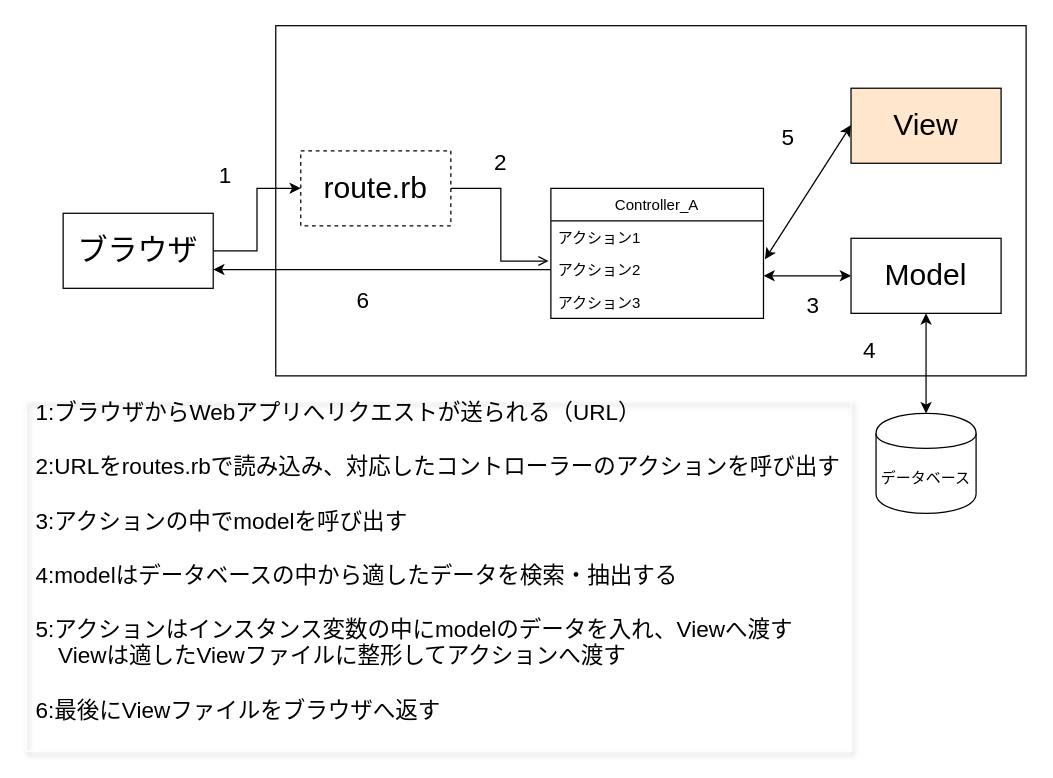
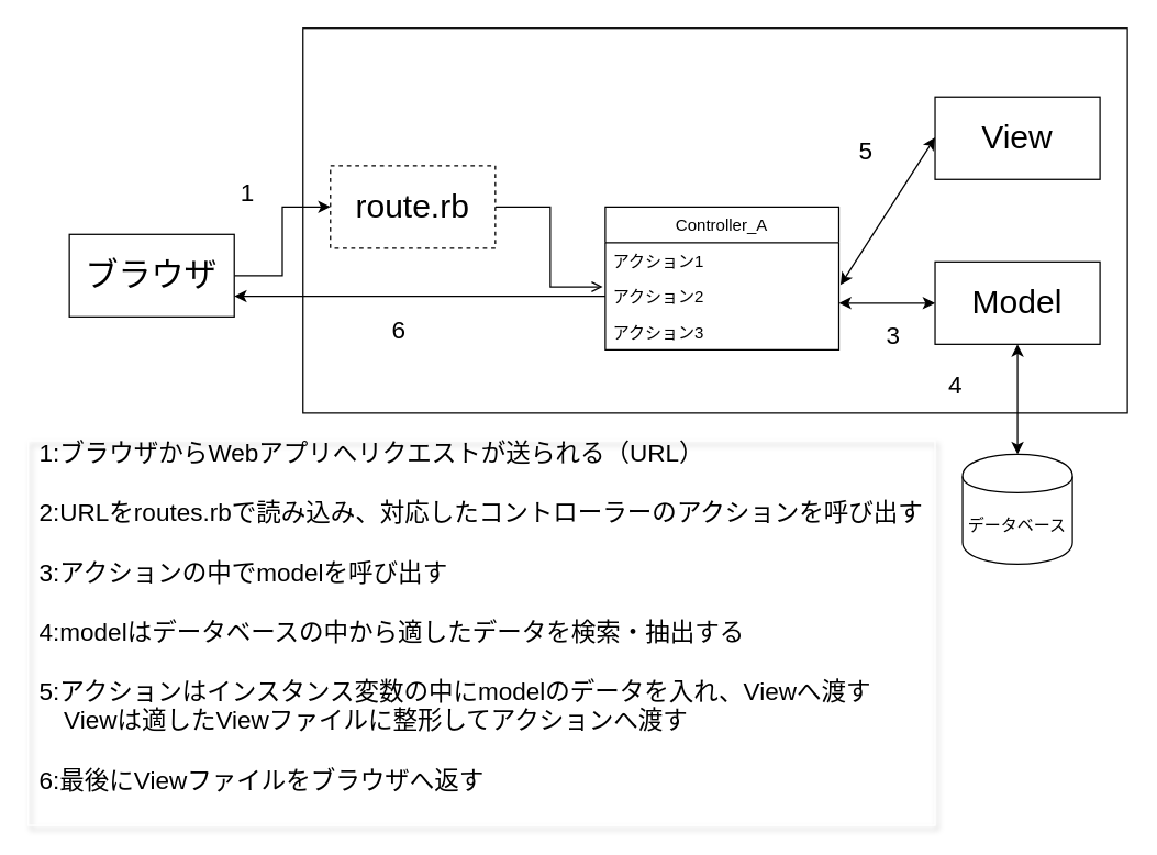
  <mxCell id="0" />
  <mxCell id="1" parent="0" />
  <mxCell id="2" value="" style="rounded=0;whiteSpace=wrap;html=1;" vertex="1" parent="1"><mxGeometry x="220" y="20" width="600" height="280" as="geometry" /></mxCell>
  <mxCell id="3" style="edgeStyle=orthogonalEdgeStyle;rounded=0;orthogonalLoop=1;jettySize=auto;html=1;exitX=1;exitY=0.5;exitDx=0;exitDy=0;entryX=-0.011;entryY=0.238;entryDx=0;entryDy=0;entryPerimeter=0;endArrow=open;" edge="1" parent="1" source="4" target="12"><mxGeometry relative="1" as="geometry" /></mxCell>
  <mxCell id="4" value="&lt;font style=&quot;font-size: 24px&quot;&gt;route.rb&lt;/font&gt;" style="rounded=0;whiteSpace=wrap;html=1;dashed=1;" vertex="1" parent="1"><mxGeometry x="240" y="120" width="120" height="60" as="geometry" /></mxCell>
  <mxCell id="5" style="edgeStyle=orthogonalEdgeStyle;rounded=0;orthogonalLoop=1;jettySize=auto;html=1;exitX=1;exitY=0.5;exitDx=0;exitDy=0;entryX=0;entryY=0.5;entryDx=0;entryDy=0;" edge="1" parent="1" source="6" target="4"><mxGeometry relative="1" as="geometry" /></mxCell>
  <mxCell id="6" value="&lt;span style=&quot;font-size: 24px&quot;&gt;ブラウザ&lt;/span&gt;" style="rounded=0;whiteSpace=wrap;html=1;" vertex="1" parent="1"><mxGeometry x="50" y="170" width="120" height="60" as="geometry" /></mxCell>
  <mxCell id="7" value="&lt;span style=&quot;font-size: 24px&quot;&gt;Model&lt;/span&gt;" style="rounded=0;whiteSpace=wrap;html=1;" vertex="1" parent="1"><mxGeometry x="680" y="190" width="120" height="60" as="geometry" /></mxCell>
  <mxCell id="8" value="データベース" style="shape=cylinder;whiteSpace=wrap;html=1;boundedLbl=1;backgroundOutline=1;" vertex="1" parent="1"><mxGeometry x="700" y="330" width="80" height="80" as="geometry" /></mxCell>
- <mxCell id="9" value="&lt;span style=&quot;font-size: 24px&quot;&gt;View&lt;/span&gt;" style="rounded=0;whiteSpace=wrap;html=1;fillColor=#ffe6cc;" vertex="1" parent="1"><mxGeometry x="680" y="70" width="120" height="60" as="geometry" /></mxCell>
+ <mxCell id="9" value="&lt;span style=&quot;font-size: 24px&quot;&gt;View&lt;/span&gt;" style="rounded=0;whiteSpace=wrap;html=1;" vertex="1" parent="1"><mxGeometry x="680" y="70" width="120" height="60" as="geometry" /></mxCell>
  <mxCell id="10" value="Controller_A" style="swimlane;fontStyle=0;childLayout=stackLayout;horizontal=1;startSize=26;fillColor=none;horizontalStack=0;resizeParent=1;resizeParentMax=0;resizeLast=0;collapsible=1;marginBottom=0;" vertex="1" parent="1"><mxGeometry x="440" y="150" width="170" height="104" as="geometry" /></mxCell>
  <mxCell id="11" value="アクション1" style="text;strokeColor=none;fillColor=none;align=left;verticalAlign=top;spacingLeft=4;spacingRight=4;overflow=hidden;rotatable=0;points=[[0,0.5],[1,0.5]];portConstraint=eastwest;" vertex="1" parent="10"><mxGeometry y="26" width="170" height="26" as="geometry" /></mxCell>
  <mxCell id="12" value="アクション2" style="text;strokeColor=none;fillColor=none;align=left;verticalAlign=top;spacingLeft=4;spacingRight=4;overflow=hidden;rotatable=0;points=[[0,0.5],[1,0.5]];portConstraint=eastwest;" vertex="1" parent="10"><mxGeometry y="52" width="170" height="26" as="geometry" /></mxCell>
  <mxCell id="13" value="アクション3" style="text;strokeColor=none;fillColor=none;align=left;verticalAlign=top;spacingLeft=4;spacingRight=4;overflow=hidden;rotatable=0;points=[[0,0.5],[1,0.5]];portConstraint=eastwest;" vertex="1" parent="10"><mxGeometry y="78" width="170" height="26" as="geometry" /></mxCell>
  <mxCell id="14" value="" style="endArrow=classic;startArrow=classic;html=1;exitX=0;exitY=0.5;exitDx=0;exitDy=0;" edge="1" parent="1" source="7"><mxGeometry width="50" height="50" relative="1" as="geometry"><mxPoint x="560" y="270" as="sourcePoint" /><mxPoint x="610" y="220" as="targetPoint" /></mxGeometry></mxCell>
  <mxCell id="15" value="" style="endArrow=classic;startArrow=classic;html=1;exitX=0.5;exitY=0;exitDx=0;exitDy=0;" edge="1" parent="1" source="8"><mxGeometry width="50" height="50" relative="1" as="geometry"><mxPoint x="690" y="300" as="sourcePoint" /><mxPoint x="740" y="250" as="targetPoint" /></mxGeometry></mxCell>
  <mxCell id="16" value="" style="endArrow=classic;startArrow=classic;html=1;exitX=0;exitY=0.5;exitDx=0;exitDy=0;entryX=1.007;entryY=0.185;entryDx=0;entryDy=0;entryPerimeter=0;" edge="1" parent="1" target="12"><mxGeometry width="50" height="50" relative="1" as="geometry"><mxPoint x="680" y="99.5" as="sourcePoint" /><mxPoint x="610" y="99.5" as="targetPoint" /></mxGeometry></mxCell>
  <mxCell id="17" style="edgeStyle=orthogonalEdgeStyle;rounded=0;orthogonalLoop=1;jettySize=auto;html=1;exitX=0;exitY=0.5;exitDx=0;exitDy=0;entryX=1;entryY=0.75;entryDx=0;entryDy=0;" edge="1" parent="1" source="12" target="6"><mxGeometry relative="1" as="geometry" /></mxCell>
  <mxCell id="18" value="&lt;font style=&quot;font-size: 18px&quot;&gt;1&lt;/font&gt;" style="text;html=1;strokeColor=none;fillColor=none;align=center;verticalAlign=middle;whiteSpace=wrap;rounded=0;" vertex="1" parent="1"><mxGeometry x="160" y="130" width="40" height="20" as="geometry" /></mxCell>
- <mxCell id="19" value="&lt;font style=&quot;font-size: 18px&quot;&gt;2&lt;/font&gt;" style="text;html=1;strokeColor=none;fillColor=none;align=center;verticalAlign=middle;whiteSpace=wrap;rounded=0;" vertex="1" parent="1"><mxGeometry x="380" y="120" width="40" height="20" as="geometry" /></mxCell>
  <mxCell id="20" value="&lt;font style=&quot;font-size: 18px&quot;&gt;3&lt;/font&gt;" style="text;html=1;strokeColor=none;fillColor=none;align=center;verticalAlign=middle;whiteSpace=wrap;rounded=0;" vertex="1" parent="1"><mxGeometry x="630" y="234" width="40" height="20" as="geometry" /></mxCell>
  <mxCell id="21" value="&lt;font style=&quot;font-size: 18px&quot;&gt;4&lt;/font&gt;" style="text;html=1;strokeColor=none;fillColor=none;align=center;verticalAlign=middle;whiteSpace=wrap;rounded=0;" vertex="1" parent="1"><mxGeometry x="675" y="270" width="40" height="20" as="geometry" /></mxCell>
  <mxCell id="22" value="&lt;font style=&quot;font-size: 18px&quot;&gt;5&lt;/font&gt;" style="text;html=1;strokeColor=none;fillColor=none;align=center;verticalAlign=middle;whiteSpace=wrap;rounded=0;" vertex="1" parent="1"><mxGeometry x="610" y="100" width="40" height="20" as="geometry" /></mxCell>
  <mxCell id="23" value="&lt;font style=&quot;font-size: 18px&quot;&gt;6&lt;/font&gt;" style="text;html=1;strokeColor=none;fillColor=none;align=center;verticalAlign=middle;whiteSpace=wrap;rounded=0;" vertex="1" parent="1"><mxGeometry x="270" y="230" width="40" height="20" as="geometry" /></mxCell>
  <mxCell id="24" value="&lt;div style=&quot;text-align: left&quot;&gt;&lt;font style=&quot;font-size: 18px&quot;&gt;1:ブラウザからWebアプリへリクエストが送られる（URL）&lt;/font&gt;&lt;/div&gt;&lt;div style=&quot;text-align: left&quot;&gt;&lt;font style=&quot;font-size: 18px&quot;&gt;&lt;br&gt;&lt;/font&gt;&lt;/div&gt;&lt;div style=&quot;text-align: left&quot;&gt;&lt;span style=&quot;font-size: 18px&quot;&gt;2:URLをroutes.rbで読み込み、対応したコントローラーのアクションを呼び出す&lt;/span&gt;&lt;/div&gt;&lt;div style=&quot;text-align: left&quot;&gt;&lt;span style=&quot;font-size: 18px&quot;&gt;&lt;br&gt;&lt;/span&gt;&lt;/div&gt;&lt;div style=&quot;text-align: left&quot;&gt;&lt;span style=&quot;font-size: 18px&quot;&gt;3:アクションの中でmodelを呼び出す&lt;/span&gt;&lt;/div&gt;&lt;div style=&quot;text-align: left&quot;&gt;&lt;span style=&quot;font-size: 18px&quot;&gt;&lt;br&gt;&lt;/span&gt;&lt;/div&gt;&lt;div style=&quot;text-align: left&quot;&gt;&lt;span style=&quot;font-size: 18px&quot;&gt;4:modelはデータベースの中から適したデータを検索・抽出する&lt;/span&gt;&lt;/div&gt;&lt;div style=&quot;text-align: left&quot;&gt;&lt;span style=&quot;font-size: 18px&quot;&gt;&lt;br&gt;&lt;/span&gt;&lt;/div&gt;&lt;div style=&quot;text-align: left&quot;&gt;&lt;span style=&quot;font-size: 18px&quot;&gt;5:アクションはインスタンス変数の中にmodelのデータを入れ、Viewへ渡す&lt;/span&gt;&lt;/div&gt;&lt;div style=&quot;text-align: left&quot;&gt;&lt;span style=&quot;font-size: 18px&quot;&gt;　Viewは適したViewファイルに整形してアクションへ渡す&lt;/span&gt;&lt;/div&gt;&lt;div style=&quot;text-align: left&quot;&gt;&lt;span style=&quot;font-size: 18px&quot;&gt;&lt;br&gt;&lt;/span&gt;&lt;/div&gt;&lt;div style=&quot;text-align: left&quot;&gt;&lt;span style=&quot;font-size: 18px&quot;&gt;6:最後にViewファイルをブラウザへ返す&lt;/span&gt;&lt;/div&gt;&lt;div style=&quot;text-align: left&quot;&gt;&lt;span style=&quot;font-size: 18px&quot;&gt;　&lt;/span&gt;&lt;/div&gt;" style="text;html=1;strokeColor=#FFFFFF;fillColor=none;align=center;verticalAlign=middle;whiteSpace=wrap;rounded=0;shadow=1;" vertex="1" parent="1"><mxGeometry x="20" y="320" width="660" height="280" as="geometry" /></mxCell>
